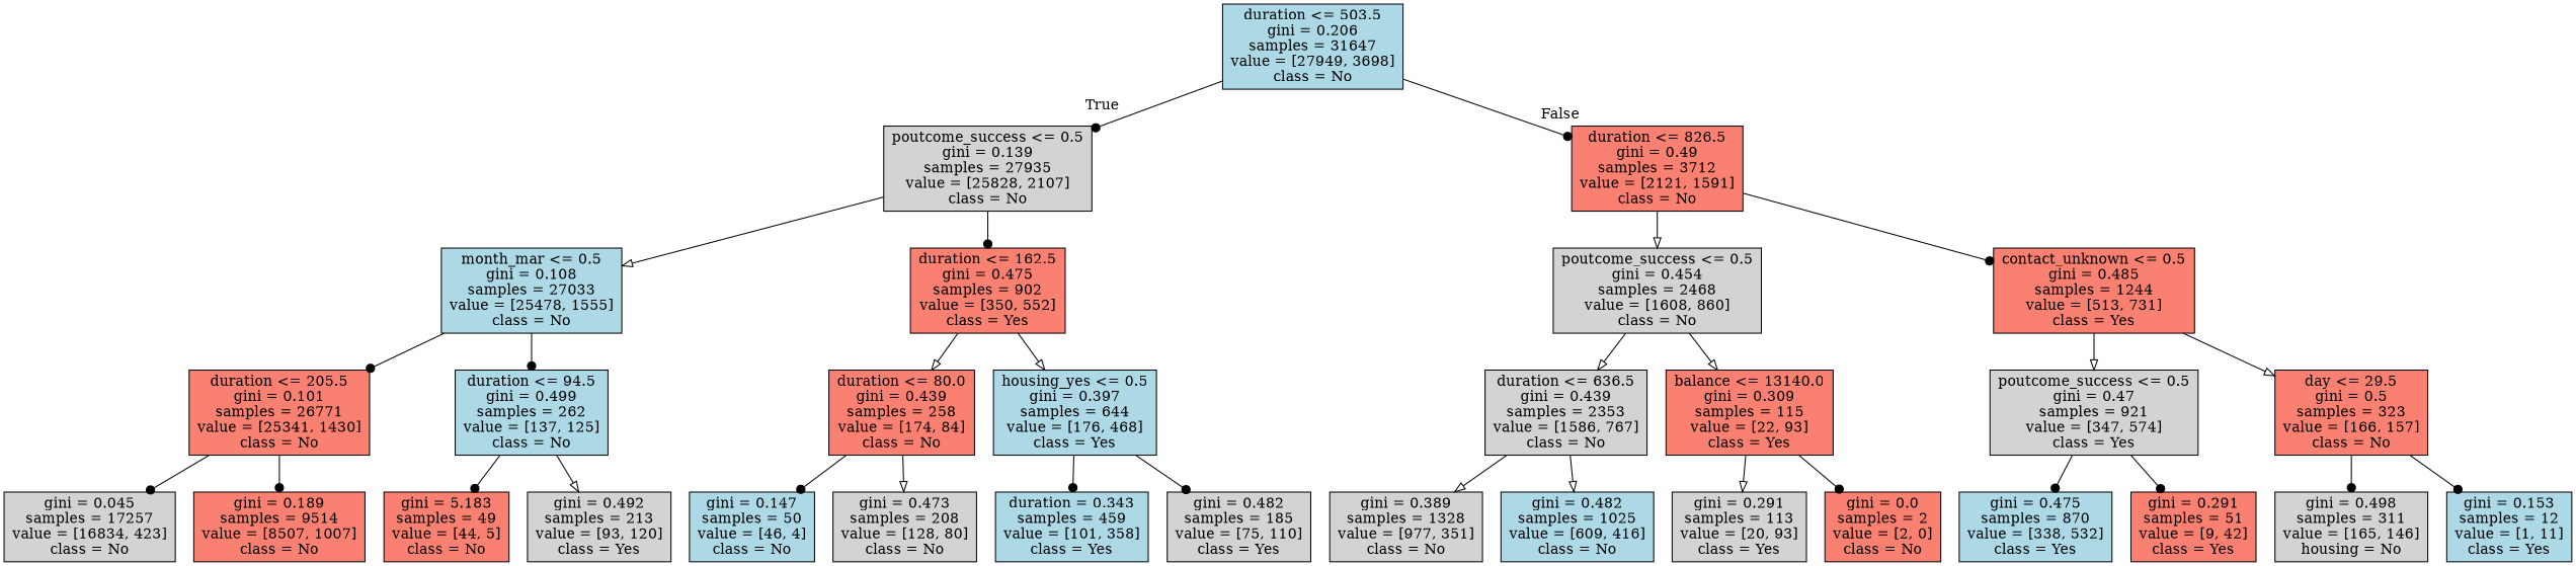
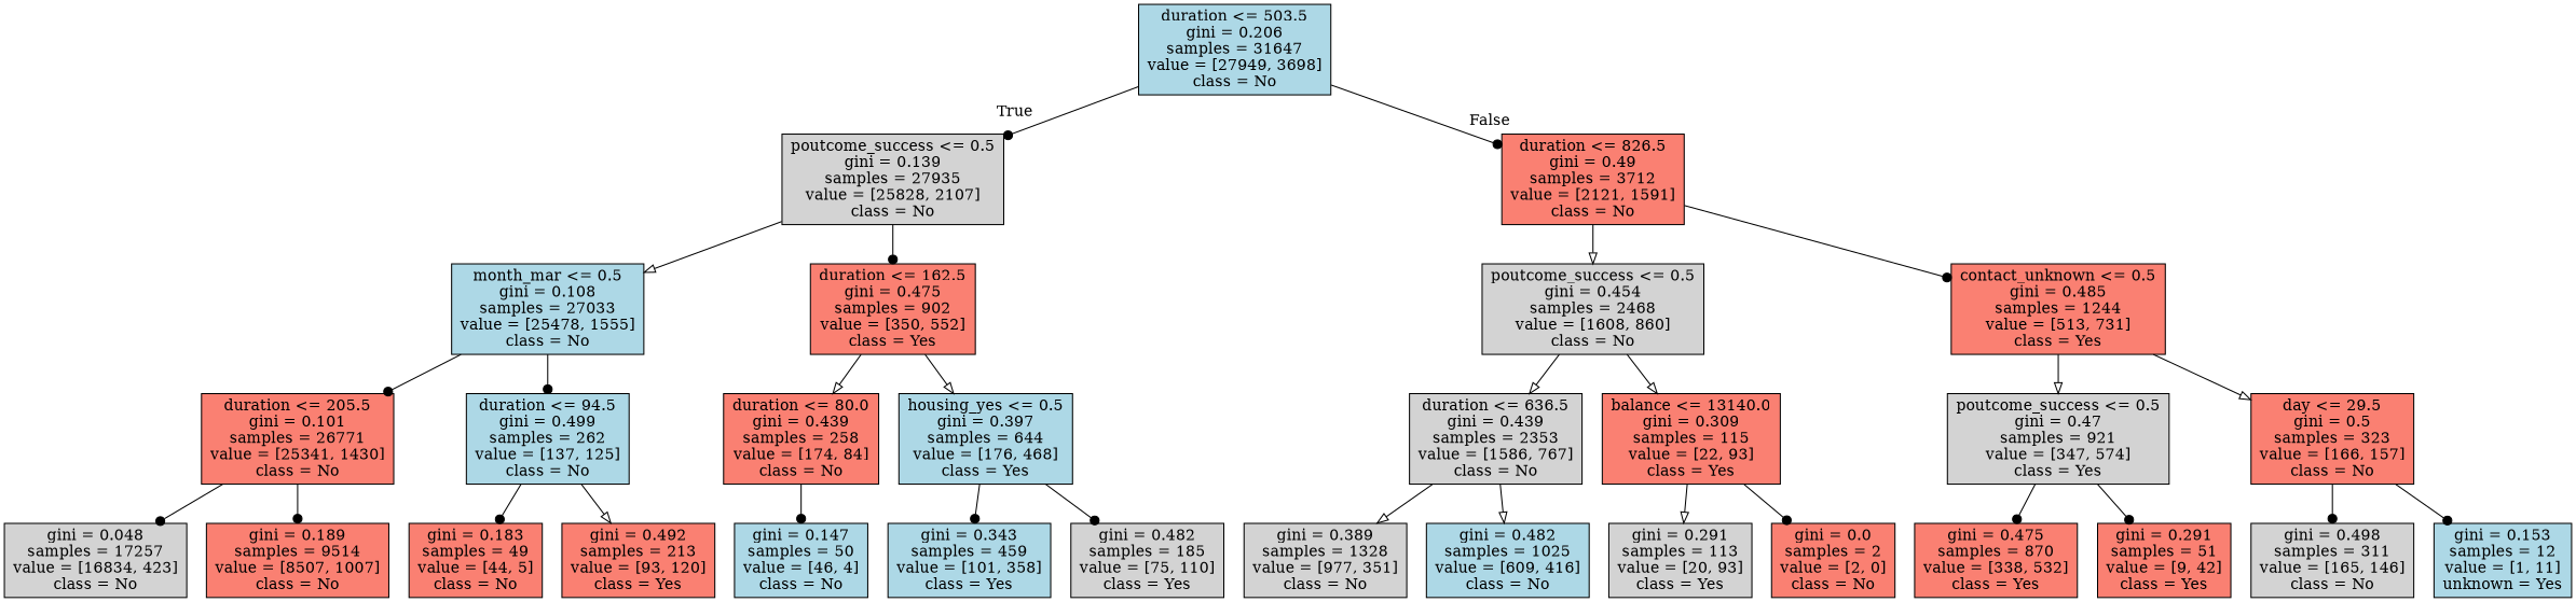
  digraph {
    node [fillcolor=salmon shape=box style=filled]
    edge [arrowhead=dot]
    n1 [fillcolor=lightblue label="duration <= 503.5\ngini = 0.206\nsamples = 31647\nvalue = [27949, 3698]\nclass = No"]
    n2 [fillcolor=lightgrey label="poutcome_success <= 0.5\ngini = 0.139\nsamples = 27935\nvalue = [25828, 2107]\nclass = No"]
    n3 [label="duration <= 826.5\ngini = 0.49\nsamples = 3712\nvalue = [2121, 1591]\nclass = No"]
    n4 [fillcolor=lightblue label="month_mar <= 0.5\ngini = 0.108\nsamples = 27033\nvalue = [25478, 1555]\nclass = No"]
    n5 [label="duration <= 162.5\ngini = 0.475\nsamples = 902\nvalue = [350, 552]\nclass = Yes"]
    n6 [fillcolor=lightgrey label="poutcome_success <= 0.5\ngini = 0.454\nsamples = 2468\nvalue = [1608, 860]\nclass = No"]
    n7 [label="contact_unknown <= 0.5\ngini = 0.485\nsamples = 1244\nvalue = [513, 731]\nclass = Yes"]
    n8 [label="duration <= 205.5\ngini = 0.101\nsamples = 26771\nvalue = [25341, 1430]\nclass = No"]
    n9 [fillcolor=lightblue label="duration <= 94.5\ngini = 0.499\nsamples = 262\nvalue = [137, 125]\nclass = No"]
    n10 [label="duration <= 80.0\ngini = 0.439\nsamples = 258\nvalue = [174, 84]\nclass = No"]
    n11 [fillcolor=lightblue label="housing_yes <= 0.5\ngini = 0.397\nsamples = 644\nvalue = [176, 468]\nclass = Yes"]
-   n12 [fillcolor=lightgrey label="gini = 0.045\nsamples = 17257\nvalue = [16834, 423]\nclass = No"]
+   n12 [fillcolor=lightgrey label="gini = 0.048\nsamples = 17257\nvalue = [16834, 423]\nclass = No"]
    n13 [label="gini = 0.189\nsamples = 9514\nvalue = [8507, 1007]\nclass = No"]
-   n14 [label="gini = 5.183\nsamples = 49\nvalue = [44, 5]\nclass = No"]
-   n15 [fillcolor=lightgrey label="gini = 0.492\nsamples = 213\nvalue = [93, 120]\nclass = Yes"]
+   n14 [label="gini = 0.183\nsamples = 49\nvalue = [44, 5]\nclass = No"]
+   n15 [label="gini = 0.492\nsamples = 213\nvalue = [93, 120]\nclass = Yes"]
    n16 [fillcolor=lightblue label="gini = 0.147\nsamples = 50\nvalue = [46, 4]\nclass = No"]
-   n17 [fillcolor=lightgrey label="gini = 0.473\nsamples = 208\nvalue = [128, 80]\nclass = No"]
-   n18 [fillcolor=lightblue label="duration = 0.343\nsamples = 459\nvalue = [101, 358]\nclass = Yes"]
+   n18 [fillcolor=lightblue label="gini = 0.343\nsamples = 459\nvalue = [101, 358]\nclass = Yes"]
    n19 [fillcolor=lightgrey label="gini = 0.482\nsamples = 185\nvalue = [75, 110]\nclass = Yes"]
    n20 [fillcolor=lightgrey label="duration <= 636.5\ngini = 0.439\nsamples = 2353\nvalue = [1586, 767]\nclass = No"]
    n21 [label="balance <= 13140.0\ngini = 0.309\nsamples = 115\nvalue = [22, 93]\nclass = Yes"]
    n22 [fillcolor=lightgrey label="poutcome_success <= 0.5\ngini = 0.47\nsamples = 921\nvalue = [347, 574]\nclass = Yes"]
    n23 [label="day <= 29.5\ngini = 0.5\nsamples = 323\nvalue = [166, 157]\nclass = No"]
    n24 [fillcolor=lightgrey label="gini = 0.389\nsamples = 1328\nvalue = [977, 351]\nclass = No"]
    n25 [fillcolor=lightblue label="gini = 0.482\nsamples = 1025\nvalue = [609, 416]\nclass = No"]
    n26 [fillcolor=lightgrey label="gini = 0.291\nsamples = 113\nvalue = [20, 93]\nclass = Yes"]
    n27 [label="gini = 0.0\nsamples = 2\nvalue = [2, 0]\nclass = No"]
-   n28 [fillcolor=lightblue label="gini = 0.475\nsamples = 870\nvalue = [338, 532]\nclass = Yes"]
+   n28 [label="gini = 0.475\nsamples = 870\nvalue = [338, 532]\nclass = Yes"]
    n29 [label="gini = 0.291\nsamples = 51\nvalue = [9, 42]\nclass = Yes"]
-   n30 [fillcolor=lightgrey label="gini = 0.498\nsamples = 311\nvalue = [165, 146]\nhousing = No"]
-   n31 [fillcolor=lightblue label="gini = 0.153\nsamples = 12\nvalue = [1, 11]\nclass = Yes"]
+   n30 [fillcolor=lightgrey label="gini = 0.498\nsamples = 311\nvalue = [165, 146]\nclass = No"]
+   n31 [fillcolor=lightblue label="gini = 0.153\nsamples = 12\nvalue = [1, 11]\nunknown = Yes"]
    n1 -> n2 [headlabel=True labelangle=45 labeldistance=2.5]
    n1 -> n3 [headlabel=False labelangle=-45 labeldistance=2.5]
    n2 -> n4 [arrowhead=onormal]
    n2 -> n5
    n3 -> n6 [arrowhead=onormal]
    n3 -> n7
    n4 -> n8
    n4 -> n9
    n5 -> n10 [arrowhead=onormal]
    n5 -> n11 [arrowhead=onormal]
    n6 -> n20 [arrowhead=onormal]
    n6 -> n21 [arrowhead=onormal]
    n7 -> n22 [arrowhead=onormal]
    n7 -> n23 [arrowhead=onormal]
    n8 -> n12
    n8 -> n13
    n9 -> n14
    n9 -> n15 [arrowhead=onormal]
    n10 -> n16
-   n10 -> n17 [arrowhead=onormal]
    n11 -> n18
    n11 -> n19
    n20 -> n24 [arrowhead=onormal]
    n20 -> n25 [arrowhead=onormal]
    n21 -> n26 [arrowhead=onormal]
    n21 -> n27
    n22 -> n28
    n22 -> n29
    n23 -> n30
    n23 -> n31
  }
